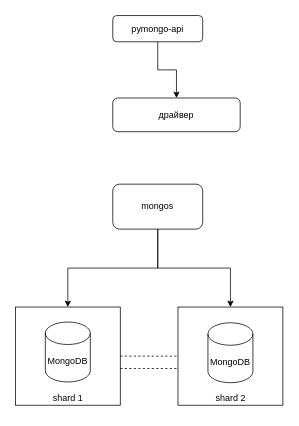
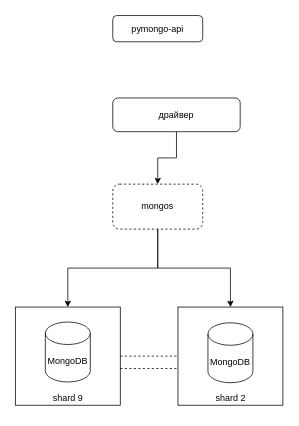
  <mxCell id="0" />
  <mxCell id="1" parent="0" />
  <mxCell id="2" style="rounded=0;orthogonalLoop=1;jettySize=auto;html=1;entryX=0;entryY=0.5;entryDx=0;entryDy=0;dashed=1;endArrow=none;endFill=0;" parent="1" source="3" target="8" edge="1"><mxGeometry relative="1" as="geometry" /></mxCell>
  <mxCell id="3" value="" style="rounded=0;whiteSpace=wrap;html=1;" parent="1" vertex="1"><mxGeometry x="20" y="409" width="140" height="131" as="geometry" /></mxCell>
  <mxCell id="4" value="MongoDB" style="shape=cylinder3;whiteSpace=wrap;html=1;boundedLbl=1;backgroundOutline=1;size=15;" parent="1" vertex="1"><mxGeometry x="60" y="429" width="60" height="80" as="geometry" /></mxCell>
+ <mxCell id="5" style="edgeStyle=orthogonalEdgeStyle;rounded=0;orthogonalLoop=1;jettySize=auto;html=1;" parent="1" source="6" target="13" edge="1"><mxGeometry relative="1" as="geometry" /></mxCell>
  <mxCell id="6" value="драйвер" style="rounded=1;whiteSpace=wrap;html=1;" parent="1" vertex="1"><mxGeometry x="150" y="130" width="170" height="45" as="geometry" /></mxCell>
- <mxCell id="7" value="shard 1" style="text;html=1;align=center;verticalAlign=middle;resizable=0;points=[];autosize=1;strokeColor=none;fillColor=none;" parent="1" vertex="1"><mxGeometry x="60" y="516" width="60" height="30" as="geometry" /></mxCell>
+ <mxCell id="7" value="shard 9" style="text;html=1;align=center;verticalAlign=middle;resizable=0;points=[];autosize=1;strokeColor=none;fillColor=none;" parent="1" vertex="1"><mxGeometry x="60" y="516" width="60" height="30" as="geometry" /></mxCell>
  <mxCell id="8" value="" style="rounded=0;whiteSpace=wrap;html=1;" parent="1" vertex="1"><mxGeometry x="237" y="409" width="140" height="131" as="geometry" /></mxCell>
  <mxCell id="9" value="MongoDB" style="shape=cylinder3;whiteSpace=wrap;html=1;boundedLbl=1;backgroundOutline=1;size=15;" parent="1" vertex="1"><mxGeometry x="277" y="430" width="60" height="80" as="geometry" /></mxCell>
  <mxCell id="10" value="shard 2" style="text;html=1;align=center;verticalAlign=middle;resizable=0;points=[];autosize=1;strokeColor=none;fillColor=none;" parent="1" vertex="1"><mxGeometry x="277" y="516" width="60" height="30" as="geometry" /></mxCell>
  <mxCell id="11" style="edgeStyle=orthogonalEdgeStyle;rounded=0;orthogonalLoop=1;jettySize=auto;html=1;" parent="1" source="13" target="3" edge="1"><mxGeometry relative="1" as="geometry" /></mxCell>
  <mxCell id="12" style="edgeStyle=orthogonalEdgeStyle;rounded=0;orthogonalLoop=1;jettySize=auto;html=1;entryX=0.5;entryY=0;entryDx=0;entryDy=0;" parent="1" source="13" target="8" edge="1"><mxGeometry relative="1" as="geometry" /></mxCell>
- <mxCell id="13" value="mongos" style="rounded=1;whiteSpace=wrap;html=1;" parent="1" vertex="1"><mxGeometry x="150" y="245" width="120" height="60" as="geometry" /></mxCell>
+ <mxCell id="13" value="mongos" style="rounded=1;whiteSpace=wrap;html=1;dashed=1;" parent="1" vertex="1"><mxGeometry x="150" y="245" width="120" height="60" as="geometry" /></mxCell>
  <mxCell id="14" style="edgeStyle=orthogonalEdgeStyle;rounded=0;orthogonalLoop=1;jettySize=auto;html=1;entryX=-0.007;entryY=0.626;entryDx=0;entryDy=0;entryPerimeter=0;exitX=1;exitY=0.626;exitDx=0;exitDy=0;exitPerimeter=0;endArrow=none;endFill=0;dashed=1;" parent="1" source="3" target="8" edge="1"><mxGeometry relative="1" as="geometry" /></mxCell>
- <mxCell id="15" style="edgeStyle=orthogonalEdgeStyle;rounded=0;orthogonalLoop=1;jettySize=auto;html=1;entryX=0.5;entryY=0;entryDx=0;entryDy=0;" parent="1" source="16" target="6" edge="1"><mxGeometry relative="1" as="geometry" /></mxCell>
  <mxCell id="16" value="pymongo-api" style="rounded=1;whiteSpace=wrap;html=1;" parent="1" vertex="1"><mxGeometry x="150" y="20" width="120" height="35" as="geometry" /></mxCell>
